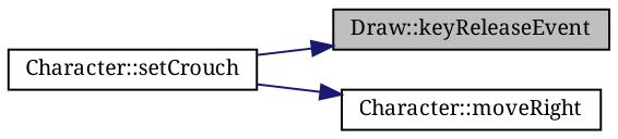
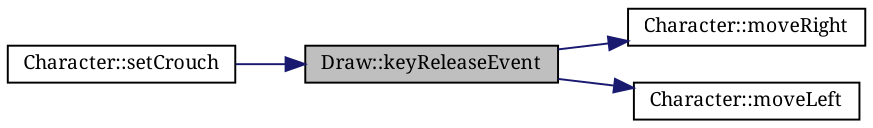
  digraph {
    fontname="Noto Serif"
    rankdir=LR
    node [color=black fillcolor=white fontname="Noto Serif" fontsize=10 shape=record style=filled]
    edge [color=midnightblue fontname="Noto Serif" fontsize=10 labelfontname=Helvetica labelfontsize=10 style=solid]
    n1 [fillcolor=grey75 fontcolor=black height=0.2 label="Draw::keyReleaseEvent" width=0.4]
    n2 [height=0.2 label="Character::moveRight" width=0.4]
+   n3 [height=0.2 label="Character::moveLeft" width=0.4]
    n4 [height=0.2 label="Character::setCrouch" width=0.4]
-   n4 -> n2
+   n1 -> n2
+   n1 -> n3
    n4 -> n1
  }
